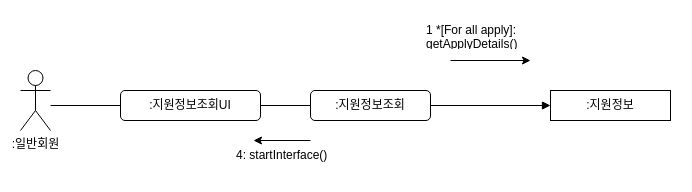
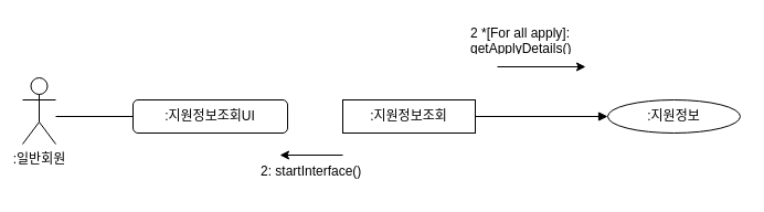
  <mxCell id="0" />
  <mxCell id="1" parent="0" />
  <mxCell id="2" value=":일반회원" style="shape=umlActor;verticalLabelPosition=bottom;verticalAlign=top;html=1;outlineConnect=0;" parent="1" vertex="1"><mxGeometry x="20" y="70" width="30" height="60" as="geometry" /></mxCell>
  <mxCell id="3" value=":지원정보조회UI" style="whiteSpace=wrap;html=1;rounded=1;" parent="1" vertex="1"><mxGeometry x="120" y="90" width="140" height="30" as="geometry" /></mxCell>
- <mxCell id="4" value=":지원정보조회" style="whiteSpace=wrap;html=1;rounded=1;" parent="1" vertex="1"><mxGeometry x="310" y="90" width="120" height="30" as="geometry" /></mxCell>
+ <mxCell id="4" value=":지원정보조회" style="rounded=0;whiteSpace=wrap;html=1;" parent="1" vertex="1"><mxGeometry x="310" y="90" width="120" height="30" as="geometry" /></mxCell>
  <mxCell id="5" value="" style="endArrow=none;html=1;rounded=0;entryX=0;entryY=0.5;entryDx=0;entryDy=0;" parent="1" target="3" edge="1"><mxGeometry width="50" height="50" relative="1" as="geometry"><mxPoint x="50" y="105" as="sourcePoint" /><mxPoint x="100" y="60" as="targetPoint" /></mxGeometry></mxCell>
- <mxCell id="6" value="" style="endArrow=none;html=1;rounded=0;entryX=0;entryY=0.5;entryDx=0;entryDy=0;exitX=1;exitY=0.5;exitDx=0;exitDy=0;" parent="1" source="3" target="4" edge="1"><mxGeometry width="50" height="50" relative="1" as="geometry"><mxPoint x="260" y="110" as="sourcePoint" /><mxPoint x="310" y="60" as="targetPoint" /></mxGeometry></mxCell>
  <mxCell id="7" value="" style="endArrow=classic;rounded=0;movable=1;resizable=1;rotatable=1;deletable=1;editable=1;locked=0;connectable=1;html=1;verticalAlign=top;" parent="1" edge="1"><mxGeometry width="50" height="50" relative="1" as="geometry"><mxPoint x="310" y="140" as="sourcePoint" /><mxPoint x="253" y="140" as="targetPoint" /></mxGeometry></mxCell>
- <mxCell id="8" value="4: startInterface()" style="text;strokeColor=none;fillColor=none;align=left;verticalAlign=middle;spacingLeft=4;spacingRight=4;overflow=hidden;points=[[0,0.5],[1,0.5]];portConstraint=eastwest;rotatable=0;whiteSpace=wrap;html=1;" parent="1" vertex="1"><mxGeometry x="230" y="140" width="110" height="30" as="geometry" /></mxCell>
- <mxCell id="9" value=":지원정보" style="rounded=0;whiteSpace=wrap;html=1;" parent="1" vertex="1"><mxGeometry x="550" y="90" width="120" height="30" as="geometry" /></mxCell>
- <mxCell id="10" value="1 *[For all apply]: getApplyDetails()" style="text;strokeColor=none;fillColor=none;align=left;verticalAlign=middle;spacingLeft=4;spacingRight=4;overflow=hidden;points=[[0,0.5],[1,0.5]];portConstraint=eastwest;rotatable=0;whiteSpace=wrap;html=1;" parent="1" vertex="1"><mxGeometry x="420" y="20" width="170" height="30" as="geometry" /></mxCell>
+ <mxCell id="8" value="2: startInterface()" style="text;strokeColor=none;fillColor=none;align=left;verticalAlign=middle;spacingLeft=4;spacingRight=4;overflow=hidden;points=[[0,0.5],[1,0.5]];portConstraint=eastwest;rotatable=0;whiteSpace=wrap;html=1;" parent="1" vertex="1"><mxGeometry x="230" y="140" width="110" height="30" as="geometry" /></mxCell>
+ <mxCell id="9" value=":지원정보" style="ellipse;whiteSpace=wrap;html=1;" parent="1" vertex="1"><mxGeometry x="550" y="90" width="120" height="30" as="geometry" /></mxCell>
+ <mxCell id="10" value="2 *[For all apply]: getApplyDetails()" style="text;strokeColor=none;fillColor=none;align=left;verticalAlign=middle;spacingLeft=4;spacingRight=4;overflow=hidden;points=[[0,0.5],[1,0.5]];portConstraint=eastwest;rotatable=0;whiteSpace=wrap;html=1;" parent="1" vertex="1"><mxGeometry x="420" y="20" width="170" height="30" as="geometry" /></mxCell>
  <mxCell id="11" value="" style="endArrow=block;html=1;rounded=0;entryX=0;entryY=0.5;entryDx=0;entryDy=0;exitX=1;exitY=0.5;exitDx=0;exitDy=0;" parent="1" source="4" target="9" edge="1"><mxGeometry width="50" height="50" relative="1" as="geometry"><mxPoint x="350" y="140" as="sourcePoint" /><mxPoint x="400" y="90" as="targetPoint" /></mxGeometry></mxCell>
  <mxCell id="12" value="" style="endArrow=classic;html=1;rounded=0;" parent="1" edge="1"><mxGeometry width="50" height="50" relative="1" as="geometry"><mxPoint x="450" y="60" as="sourcePoint" /><mxPoint x="530" y="60" as="targetPoint" /></mxGeometry></mxCell>
